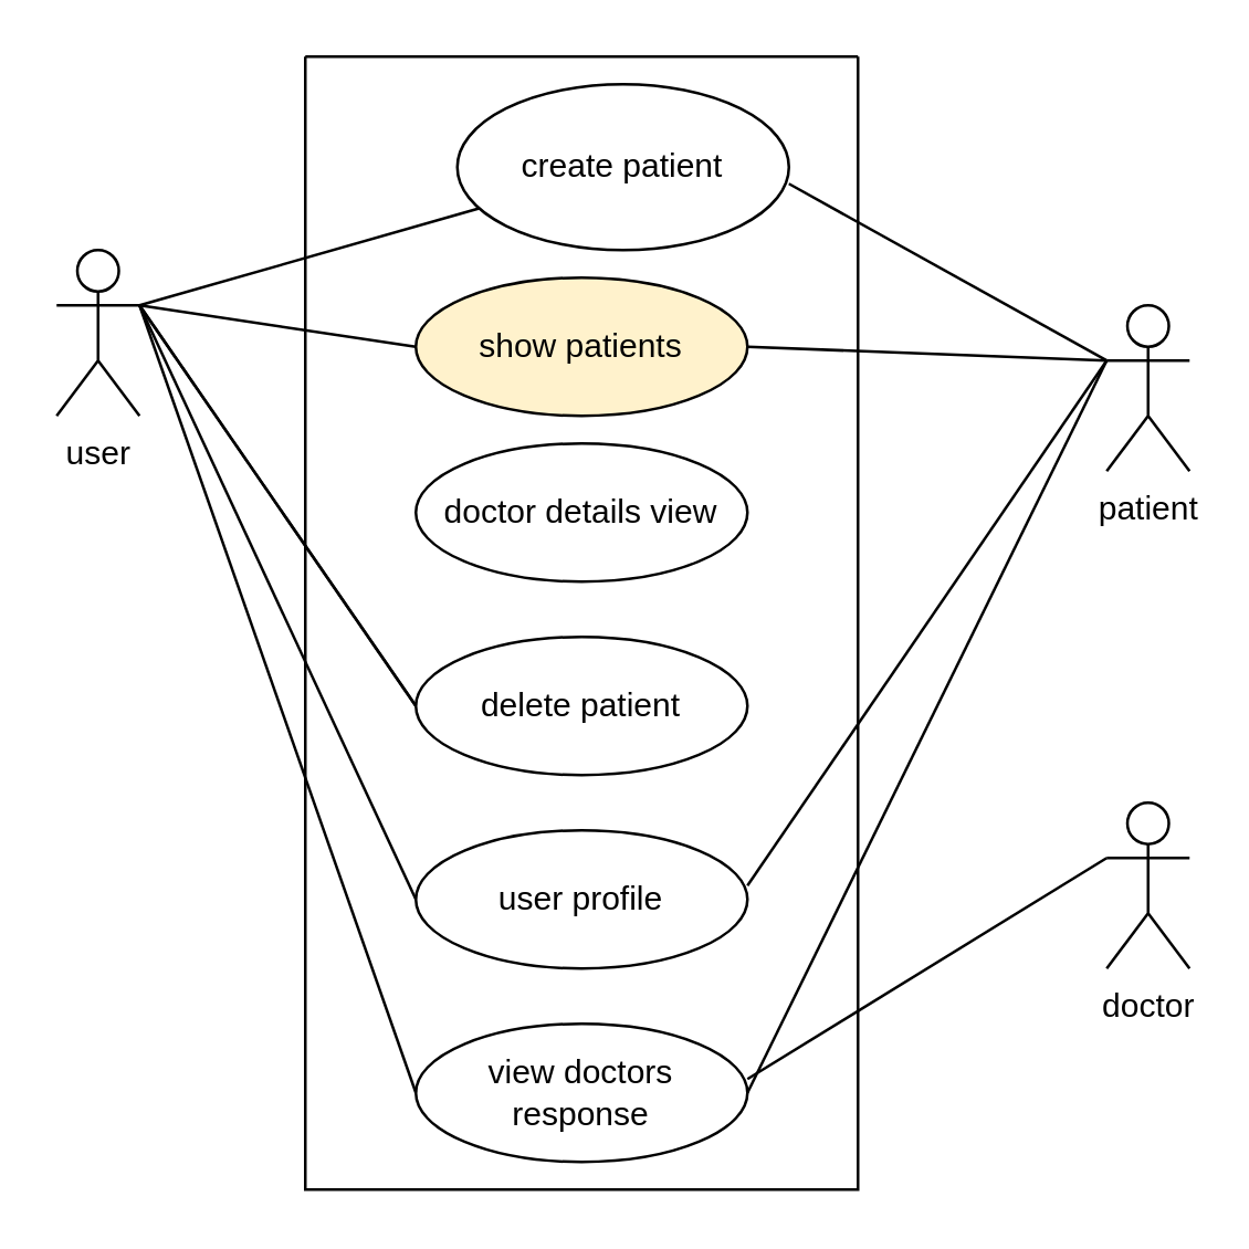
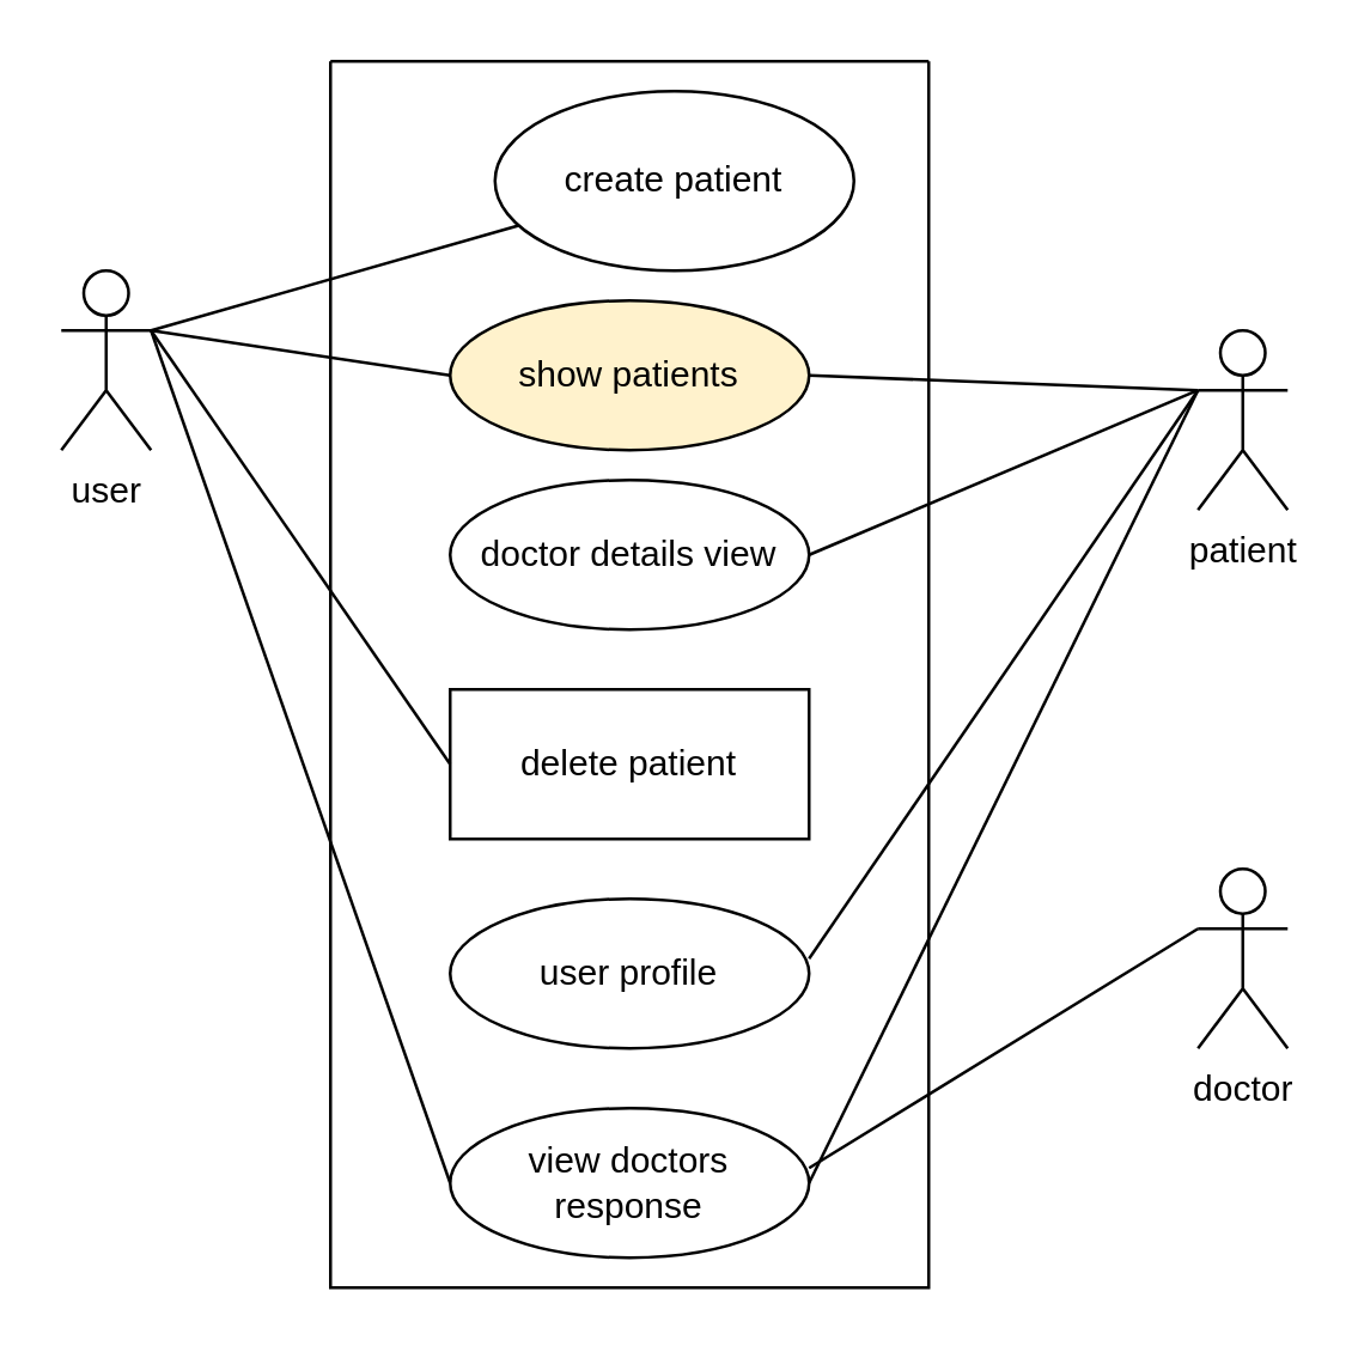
  <mxCell id="0" />
  <mxCell id="1" parent="0" />
  <mxCell id="2" value="user" style="shape=umlActor;verticalLabelPosition=bottom;verticalAlign=top;html=1;outlineConnect=0;" vertex="1" parent="1"><mxGeometry x="20" y="90" width="30" height="60" as="geometry" /></mxCell>
  <mxCell id="3" value="doctor" style="shape=umlActor;verticalLabelPosition=bottom;verticalAlign=top;html=1;outlineConnect=0;" vertex="1" parent="1"><mxGeometry x="400" y="290" width="30" height="60" as="geometry" /></mxCell>
  <mxCell id="4" value="" style="swimlane;startSize=0;" vertex="1" parent="1"><mxGeometry x="110" y="20" width="200" height="410" as="geometry" /></mxCell>
  <mxCell id="5" value="create patient" style="ellipse;whiteSpace=wrap;html=1;" vertex="1" parent="4"><mxGeometry x="55" y="10" width="120" height="60" as="geometry" /></mxCell>
  <mxCell id="6" value="show patients" style="ellipse;whiteSpace=wrap;html=1;fillColor=#fff2cc;" vertex="1" parent="4"><mxGeometry x="40" y="80" width="120" height="50" as="geometry" /></mxCell>
  <mxCell id="7" value="doctor details view" style="ellipse;whiteSpace=wrap;html=1;" vertex="1" parent="4"><mxGeometry x="40" y="140" width="120" height="50" as="geometry" /></mxCell>
- <mxCell id="8" value="delete patient" style="ellipse;whiteSpace=wrap;html=1;" vertex="1" parent="4"><mxGeometry x="40" y="210" width="120" height="50" as="geometry" /></mxCell>
+ <mxCell id="8" value="delete patient" style="whiteSpace=wrap;html=1;rounded=0;" vertex="1" parent="4"><mxGeometry x="40" y="210" width="120" height="50" as="geometry" /></mxCell>
  <mxCell id="9" value="user profile" style="ellipse;whiteSpace=wrap;html=1;" vertex="1" parent="4"><mxGeometry x="40" y="280" width="120" height="50" as="geometry" /></mxCell>
  <mxCell id="10" value="view doctors response" style="ellipse;whiteSpace=wrap;html=1;" vertex="1" parent="4"><mxGeometry x="40" y="350" width="120" height="50" as="geometry" /></mxCell>
  <mxCell id="11" value="patient" style="shape=umlActor;verticalLabelPosition=bottom;verticalAlign=top;html=1;outlineConnect=0;" vertex="1" parent="1"><mxGeometry x="400" y="110" width="30" height="60" as="geometry" /></mxCell>
  <mxCell id="12" value="" style="endArrow=none;html=1;rounded=0;" edge="1" parent="1" target="5"><mxGeometry width="50" height="50" relative="1" as="geometry"><mxPoint x="50" y="110" as="sourcePoint" /><mxPoint x="110" y="40" as="targetPoint" /></mxGeometry></mxCell>
- <mxCell id="13" value="" style="endArrow=none;html=1;rounded=0;exitX=1;exitY=0.6;exitDx=0;exitDy=0;exitPerimeter=0;entryX=0;entryY=0.333;entryDx=0;entryDy=0;entryPerimeter=0;" edge="1" parent="1" source="5" target="11"><mxGeometry width="50" height="50" relative="1" as="geometry"><mxPoint x="330" y="240" as="sourcePoint" /><mxPoint x="380" y="190" as="targetPoint" /></mxGeometry></mxCell>
  <mxCell id="14" value="" style="endArrow=none;html=1;rounded=0;entryX=0;entryY=0.5;entryDx=0;entryDy=0;" edge="1" parent="1" target="6"><mxGeometry width="50" height="50" relative="1" as="geometry"><mxPoint x="50" y="110" as="sourcePoint" /><mxPoint x="110" y="40" as="targetPoint" /></mxGeometry></mxCell>
- <mxCell id="15" value="" style="endArrow=none;html=1;rounded=0;entryX=0;entryY=0.5;entryDx=0;entryDy=0;exitX=1;exitY=0.333;exitDx=0;exitDy=0;exitPerimeter=0;" edge="1" parent="1" target="8" source="2"><mxGeometry width="50" height="50" relative="1" as="geometry"><mxPoint x="50" y="290" as="sourcePoint" /><mxPoint x="100" y="240" as="targetPoint" /></mxGeometry></mxCell>
  <mxCell id="16" value="" style="endArrow=none;html=1;rounded=0;exitX=0;exitY=0.5;exitDx=0;exitDy=0;" edge="1" parent="1" source="8"><mxGeometry width="50" height="50" relative="1" as="geometry"><mxPoint x="10" y="160" as="sourcePoint" /><mxPoint x="50" y="110" as="targetPoint" /></mxGeometry></mxCell>
  <mxCell id="17" value="" style="endArrow=none;html=1;rounded=0;" edge="1" parent="1"><mxGeometry width="50" height="50" relative="1" as="geometry"><mxPoint x="270" y="320" as="sourcePoint" /><mxPoint x="400" y="130" as="targetPoint" /></mxGeometry></mxCell>
+ <mxCell id="18" value="" style="endArrow=none;html=1;rounded=0;entryX=0;entryY=0.333;entryDx=0;entryDy=0;entryPerimeter=0;exitX=1;exitY=0.5;exitDx=0;exitDy=0;" edge="1" parent="1" source="7" target="11"><mxGeometry width="50" height="50" relative="1" as="geometry"><mxPoint x="350" y="160" as="sourcePoint" /><mxPoint x="400" y="110" as="targetPoint" /></mxGeometry></mxCell>
  <mxCell id="19" value="" style="endArrow=none;html=1;rounded=0;entryX=1;entryY=0.5;entryDx=0;entryDy=0;" edge="1" parent="1" target="6"><mxGeometry width="50" height="50" relative="1" as="geometry"><mxPoint x="400" y="130" as="sourcePoint" /><mxPoint x="150" y="245" as="targetPoint" /></mxGeometry></mxCell>
  <mxCell id="20" value="" style="endArrow=none;html=1;rounded=0;exitX=0;exitY=0.5;exitDx=0;exitDy=0;" edge="1" parent="1" source="10"><mxGeometry width="50" height="50" relative="1" as="geometry"><mxPoint x="0" y="160" as="sourcePoint" /><mxPoint x="50" y="110" as="targetPoint" /></mxGeometry></mxCell>
- <mxCell id="21" value="" style="endArrow=none;html=1;rounded=0;exitX=1;exitY=0.333;exitDx=0;exitDy=0;exitPerimeter=0;entryX=0;entryY=0.5;entryDx=0;entryDy=0;" edge="1" parent="1" source="2" target="9"><mxGeometry width="50" height="50" relative="1" as="geometry"><mxPoint x="60" y="110" as="sourcePoint" /><mxPoint x="300" y="170" as="targetPoint" /></mxGeometry></mxCell>
  <mxCell id="22" value="" style="endArrow=none;html=1;rounded=0;" edge="1" parent="1"><mxGeometry width="50" height="50" relative="1" as="geometry"><mxPoint x="270" y="390" as="sourcePoint" /><mxPoint x="400" y="310" as="targetPoint" /></mxGeometry></mxCell>
  <mxCell id="23" value="" style="endArrow=none;html=1;rounded=0;exitX=1;exitY=0.5;exitDx=0;exitDy=0;" edge="1" parent="1" source="10"><mxGeometry width="50" height="50" relative="1" as="geometry"><mxPoint x="250" y="220" as="sourcePoint" /><mxPoint x="400" y="130" as="targetPoint" /><Array as="points" /></mxGeometry></mxCell>
